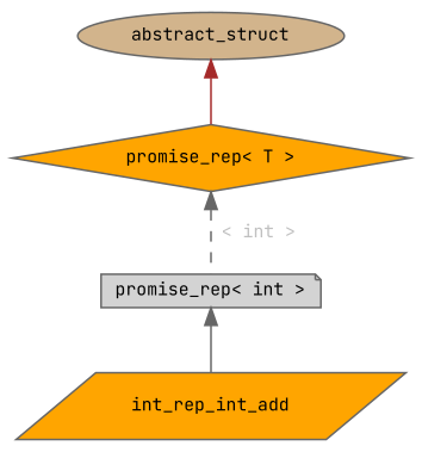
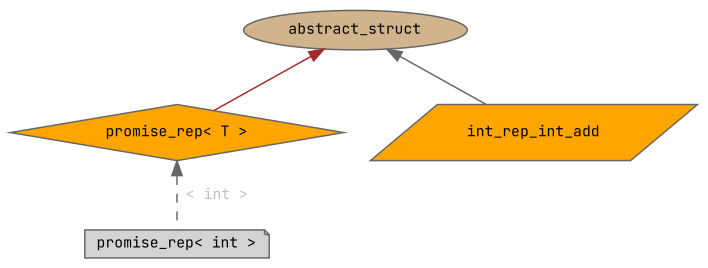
  digraph {
    fontname="JetBrains Mono"
    node [color=gray40 fillcolor=orange fontname="JetBrains Mono" fontsize=10 style=filled]
    edge [color=gray40 dir=back fontname="JetBrains Mono" fontsize=10 labelfontname=Helvetica labelfontsize=10 style=solid]
    n1 [fontcolor=black height=0.2 label="promise_rep\< T \>" shape=diamond width=0.4]
    n2 [fillcolor=lightgrey height=0.2 label="promise_rep\< int \>" shape=note width=0.4]
    n3 [height=0.2 label=int_rep_int_add shape=parallelogram width=0.4]
    n4 [fillcolor=tan height=0.2 label=abstract_struct shape=ellipse width=0.4]
    n1 -> n2 [fontcolor=grey label=" \< int \>" style=dashed]
-   n2 -> n3
+   n4 -> n3
    n4 -> n1 [color=brown]
  }
